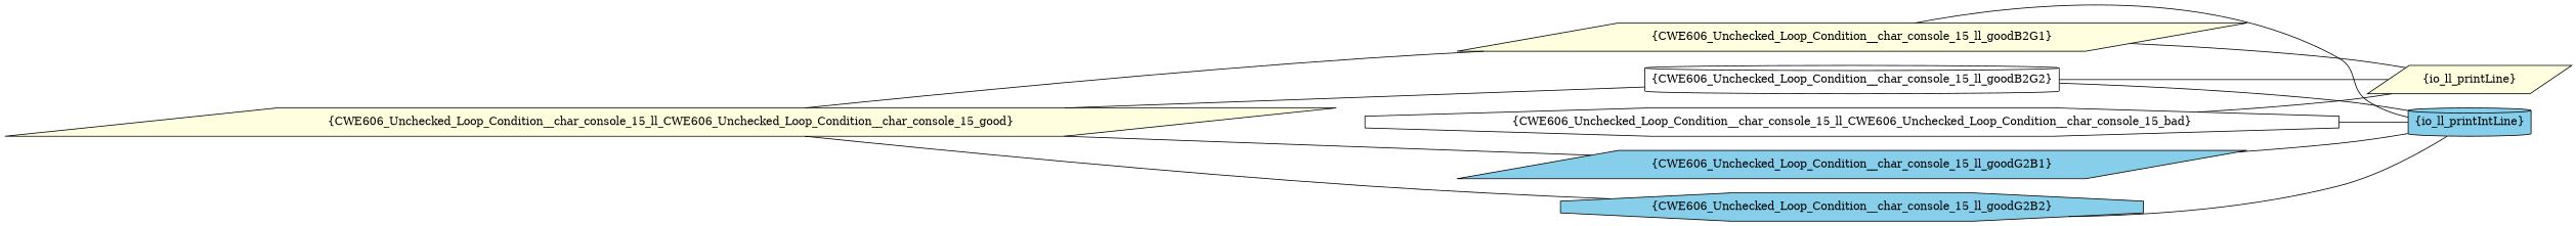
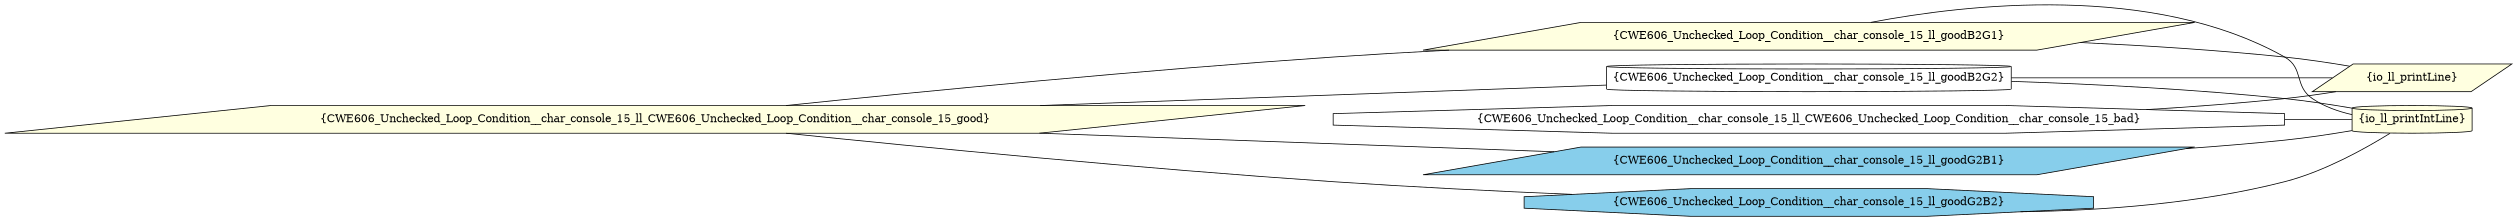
  graph {
    rankdir=LR
    node [style=filled fillcolor=lightyellow shape=parallelogram]
    n1 [label="{CWE606_Unchecked_Loop_Condition__char_console_15_ll_goodB2G2}" fillcolor=white shape=cylinder]
    n2 [label="{io_ll_printLine}"]
-   n3 [label="{io_ll_printIntLine}" fillcolor=skyblue shape=cylinder]
+   n3 [label="{io_ll_printIntLine}" shape=cylinder]
    n4 [label="{CWE606_Unchecked_Loop_Condition__char_console_15_ll_goodB2G1}"]
    n5 [label="{CWE606_Unchecked_Loop_Condition__char_console_15_ll_CWE606_Unchecked_Loop_Condition__char_console_15_good}"]
    n6 [label="{CWE606_Unchecked_Loop_Condition__char_console_15_ll_goodG2B1}" fillcolor=skyblue]
    n7 [label="{CWE606_Unchecked_Loop_Condition__char_console_15_ll_goodG2B2}" fillcolor=skyblue shape=octagon]
    n8 [label="{CWE606_Unchecked_Loop_Condition__char_console_15_ll_CWE606_Unchecked_Loop_Condition__char_console_15_bad}" fillcolor=white shape=octagon]
    n1 -- n2
    n1 -- n3
    n4 -- n2
    n4 -- n3
    n5 -- n1
    n5 -- n4
    n5 -- n6
    n5 -- n7
    n6 -- n3
    n7 -- n3
    n8 -- n2
    n8 -- n3
  }
